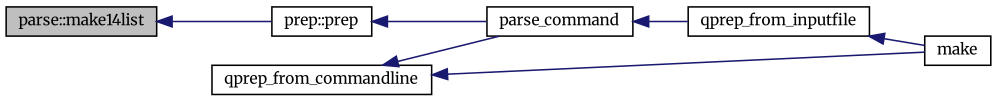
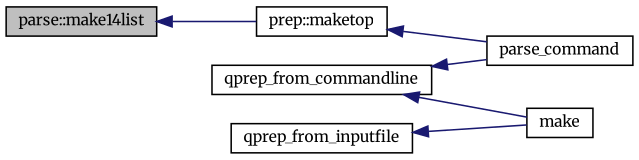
  digraph {
    fontname=Merriweather
    rankdir=LR
    node [color=black fillcolor=white fontname=Merriweather fontsize=10 shape=record style=filled]
    edge [color=midnightblue dir=back fontname=Merriweather fontsize=10 labelfontname=Helvetica labelfontsize=10 style=solid]
    n1 [fillcolor=grey75 fontcolor=black height=0.2 label="parse::make14list" width=0.4]
-   n2 [height=0.2 label="prep::prep" width=0.4]
+   n2 [height=0.2 label="prep::maketop" width=0.4]
    n3 [height=0.2 label=parse_command width=0.4]
    n4 [height=0.2 label=qprep_from_inputfile width=0.4]
    n5 [height=0.2 label=qprep_from_commandline width=0.4]
    n6 [height=0.2 label=make width=0.4]
    n1 -> n2
    n2 -> n3
-   n3 -> n4
    n4 -> n6
    n5 -> n3
    n5 -> n6
  }
